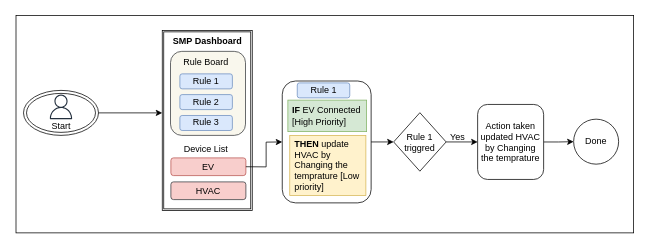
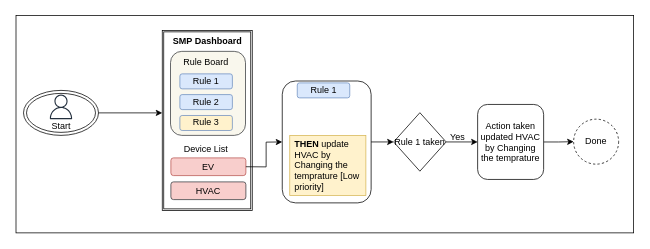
  <mxCell id="0" />
  <mxCell id="1" parent="0" />
  <mxCell id="2" value="" style="rounded=0;whiteSpace=wrap;html=1;" vertex="1" parent="1"><mxGeometry x="20.5" y="20" width="823.5" height="290" as="geometry" /></mxCell>
  <mxCell id="3" value="" style="sketch=0;outlineConnect=0;fontColor=#232F3E;gradientColor=none;fillColor=#232F3D;strokeColor=none;dashed=0;verticalLabelPosition=bottom;verticalAlign=top;align=center;html=1;fontSize=12;fontStyle=0;aspect=fixed;pointerEvents=1;shape=mxgraph.aws4.user;" vertex="1" parent="1"><mxGeometry x="64.13" y="125.63" width="32.75" height="32.75" as="geometry" /></mxCell>
  <mxCell id="4" value="" style="ellipse;shape=doubleEllipse;whiteSpace=wrap;html=1;fillColor=none;" vertex="1" parent="1"><mxGeometry x="30.5" y="120" width="100" height="60" as="geometry" /></mxCell>
  <mxCell id="5" value="Start" style="text;html=1;strokeColor=none;fillColor=none;align=center;verticalAlign=middle;whiteSpace=wrap;rounded=0;" vertex="1" parent="1"><mxGeometry x="50.5" y="153.49" width="60" height="30" as="geometry" /></mxCell>
  <mxCell id="6" value="" style="endArrow=classic;html=1;rounded=0;exitX=1;exitY=0.5;exitDx=0;exitDy=0;" edge="1" parent="1" source="4"><mxGeometry width="50" height="50" relative="1" as="geometry"><mxPoint x="190.5" y="153.49" as="sourcePoint" /><mxPoint x="215.5" y="150" as="targetPoint" /></mxGeometry></mxCell>
  <mxCell id="7" value="" style="shape=ext;double=1;rounded=0;whiteSpace=wrap;html=1;fillColor=none;" vertex="1" parent="1"><mxGeometry x="215.5" y="40" width="120" height="240" as="geometry" /></mxCell>
  <mxCell id="8" value="SMP Dashboard" style="text;html=1;strokeColor=none;fillColor=none;align=center;verticalAlign=middle;whiteSpace=wrap;rounded=0;fontStyle=1" vertex="1" parent="1"><mxGeometry x="225.5" y="40" width="100" height="30" as="geometry" /></mxCell>
  <mxCell id="9" value="" style="rounded=1;whiteSpace=wrap;html=1;fillColor=#f9f7ed;strokeColor=#36393d;" vertex="1" parent="1"><mxGeometry x="226.5" y="67.99" width="100" height="112.01" as="geometry" /></mxCell>
  <mxCell id="10" value="EV" style="rounded=1;whiteSpace=wrap;html=1;fillColor=#f8cecc;strokeColor=#b85450;" vertex="1" parent="1"><mxGeometry x="227" y="210" width="100" height="23.63" as="geometry" /></mxCell>
- <mxCell id="11" value="Rule 1 triggred" style="rhombus;whiteSpace=wrap;html=1;" vertex="1" parent="1"><mxGeometry x="524" y="149.76" width="70" height="77.99" as="geometry" /></mxCell>
+ <mxCell id="11" value="Rule 1 taken" style="rhombus;whiteSpace=wrap;html=1;" vertex="1" parent="1"><mxGeometry x="524" y="149.76" width="70" height="77.99" as="geometry" /></mxCell>
  <mxCell id="12" value="" style="edgeStyle=orthogonalEdgeStyle;rounded=0;orthogonalLoop=1;jettySize=auto;html=1;exitX=1;exitY=0.5;exitDx=0;exitDy=0;entryX=0;entryY=0.5;entryDx=0;entryDy=0;" edge="1" parent="1" source="11" target="14"><mxGeometry relative="1" as="geometry"><mxPoint x="756.5" y="250" as="sourcePoint" /><mxPoint x="786.5" y="250" as="targetPoint" /></mxGeometry></mxCell>
  <mxCell id="13" value="" style="edgeStyle=orthogonalEdgeStyle;rounded=0;orthogonalLoop=1;jettySize=auto;html=1;" edge="1" parent="1" source="14" target="16"><mxGeometry relative="1" as="geometry" /></mxCell>
  <mxCell id="14" value="Action taken&lt;br&gt;updated HVAC by Changing the temprature" style="rounded=1;whiteSpace=wrap;html=1;" vertex="1" parent="1"><mxGeometry x="636" y="138.75" width="88" height="100" as="geometry" /></mxCell>
  <mxCell id="15" value="Yes" style="text;html=1;align=center;verticalAlign=middle;resizable=0;points=[];autosize=1;strokeColor=none;fillColor=none;" vertex="1" parent="1"><mxGeometry x="589" y="167.99" width="40" height="30" as="geometry" /></mxCell>
- <mxCell id="16" value="Done" style="ellipse;whiteSpace=wrap;html=1;rounded=1;" vertex="1" parent="1"><mxGeometry x="764" y="158.38" width="60" height="60" as="geometry" /></mxCell>
+ <mxCell id="16" value="Done" style="ellipse;whiteSpace=wrap;html=1;rounded=1;dashed=1;" vertex="1" parent="1"><mxGeometry x="764" y="158.38" width="60" height="60" as="geometry" /></mxCell>
  <mxCell id="17" value="HVAC" style="rounded=1;whiteSpace=wrap;html=1;fillColor=#f8cecc;strokeColor=#36393d;" vertex="1" parent="1"><mxGeometry x="227" y="242" width="100" height="23.63" as="geometry" /></mxCell>
  <mxCell id="18" value="Rule Board" style="text;html=1;strokeColor=none;fillColor=none;align=center;verticalAlign=middle;whiteSpace=wrap;rounded=0;" vertex="1" parent="1"><mxGeometry x="234" y="67.99" width="80" height="30" as="geometry" /></mxCell>
  <mxCell id="19" value="Rule 1" style="rounded=1;whiteSpace=wrap;html=1;fillColor=#dae8fc;strokeColor=#6c8ebf;" vertex="1" parent="1"><mxGeometry x="239" y="97.99" width="70" height="20" as="geometry" /></mxCell>
  <mxCell id="20" value="Rule 2" style="rounded=1;whiteSpace=wrap;html=1;fillColor=#dae8fc;strokeColor=#6c8ebf;" vertex="1" parent="1"><mxGeometry x="239" y="125.63" width="70" height="20" as="geometry" /></mxCell>
- <mxCell id="21" value="Rule 3" style="rounded=1;whiteSpace=wrap;html=1;fillColor=#dae8fc;strokeColor=#6c8ebf;" vertex="1" parent="1"><mxGeometry x="239" y="153.49" width="70" height="20" as="geometry" /></mxCell>
+ <mxCell id="21" value="Rule 3" style="rounded=1;whiteSpace=wrap;html=1;fillColor=#fff2cc;strokeColor=#6c8ebf;" vertex="1" parent="1"><mxGeometry x="239" y="153.49" width="70" height="20" as="geometry" /></mxCell>
  <mxCell id="22" value="" style="rounded=1;whiteSpace=wrap;html=1;" vertex="1" parent="1"><mxGeometry x="375.5" y="107.5" width="118.5" height="162.5" as="geometry" /></mxCell>
  <mxCell id="23" value="Device List" style="text;html=1;strokeColor=none;fillColor=none;align=center;verticalAlign=middle;whiteSpace=wrap;rounded=0;" vertex="1" parent="1"><mxGeometry x="234" y="183.49" width="80" height="30" as="geometry" /></mxCell>
  <mxCell id="24" value="" style="endArrow=classic;html=1;rounded=0;exitX=1;exitY=0.5;exitDx=0;exitDy=0;entryX=0;entryY=0.5;entryDx=0;entryDy=0;" edge="1" parent="1" source="10" target="22"><mxGeometry width="50" height="50" relative="1" as="geometry"><mxPoint x="394" y="240" as="sourcePoint" /><mxPoint x="444" y="190" as="targetPoint" /><Array as="points"><mxPoint x="354" y="222" /><mxPoint x="354" y="189" /></Array></mxGeometry></mxCell>
  <mxCell id="25" value="" style="endArrow=classic;html=1;rounded=0;entryX=0;entryY=0.5;entryDx=0;entryDy=0;" edge="1" parent="1" source="22" target="11"><mxGeometry width="50" height="50" relative="1" as="geometry"><mxPoint x="394" y="240" as="sourcePoint" /><mxPoint x="444" y="190" as="targetPoint" /></mxGeometry></mxCell>
- <mxCell id="26" value="&lt;b&gt;IF &lt;/b&gt;EV Connected [High Priority]" style="text;strokeColor=#82b366;fillColor=#d5e8d4;align=left;verticalAlign=middle;spacingLeft=4;spacingRight=4;overflow=hidden;points=[[0,0.5],[1,0.5]];portConstraint=eastwest;rotatable=0;whiteSpace=wrap;html=1;" vertex="1" parent="1"><mxGeometry x="383" y="132.99" width="105" height="42.01" as="geometry" /></mxCell>
  <mxCell id="27" value="&lt;b&gt;THEN &lt;/b&gt;update HVAC by Changing the temprature [Low priority]" style="text;strokeColor=#d6b656;fillColor=#fff2cc;align=left;verticalAlign=middle;spacingLeft=4;spacingRight=4;overflow=hidden;points=[[0,0.5],[1,0.5]];portConstraint=eastwest;rotatable=0;whiteSpace=wrap;html=1;" vertex="1" parent="1"><mxGeometry x="385.5" y="180" width="101.5" height="80" as="geometry" /></mxCell>
  <mxCell id="28" value="Rule 1" style="rounded=1;whiteSpace=wrap;html=1;fillColor=#dae8fc;strokeColor=#6c8ebf;" vertex="1" parent="1"><mxGeometry x="395.5" y="110" width="70" height="20" as="geometry" /></mxCell>
